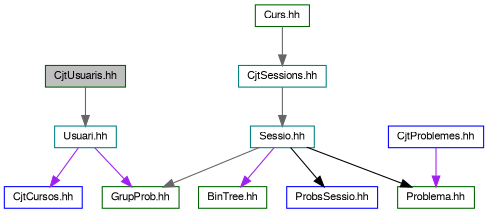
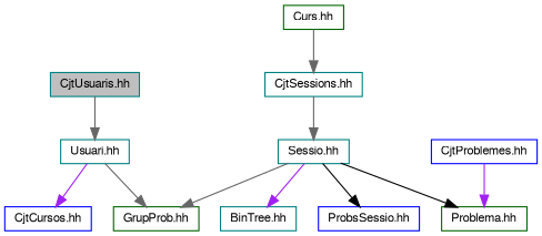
  digraph {
    node [color=darkgreen fillcolor=white fontname=FreeSans fontsize=10 shape=record style=filled]
    edge [color=gray40 fontname=FreeSans fontsize=10 labelfontname=FreeSans labelfontsize=10 style=solid]
-   n1 [fillcolor=grey75 fontcolor=black height=0.2 label="CjtUsuaris.hh" width=0.4]
+   n1 [color=teal fillcolor=grey75 fontcolor=black height=0.2 label="CjtUsuaris.hh" width=0.4]
    n2 [color=teal height=0.2 label="Usuari.hh" width=0.4]
    n3 [color=blue height=0.2 label="CjtCursos.hh" width=0.4]
    n4 [height=0.2 label="GrupProb.hh" width=0.4]
    n5 [height=0.2 label="Curs.hh" width=0.4]
    n6 [color=teal height=0.2 label="CjtSessions.hh" width=0.4]
    n7 [color=teal height=0.2 label="Sessio.hh" width=0.4]
-   n8 [height=0.2 label="BinTree.hh" width=0.4]
+   n8 [color=teal height=0.2 label="BinTree.hh" width=0.4]
    n9 [color=blue height=0.2 label="ProbsSessio.hh" width=0.4]
    n10 [height=0.2 label="Problema.hh" width=0.4]
    n11 [color=blue height=0.2 label="CjtProblemes.hh" width=0.4]
    n1 -> n2
    n2 -> n3 [color=purple]
-   n2 -> n4 [color=purple]
+   n2 -> n4
    n5 -> n6
    n6 -> n7
    n7 -> n4
    n7 -> n8 [color=purple]
    n7 -> n9 [color=black]
    n7 -> n10 [color=black]
    n11 -> n10 [color=purple]
  }
